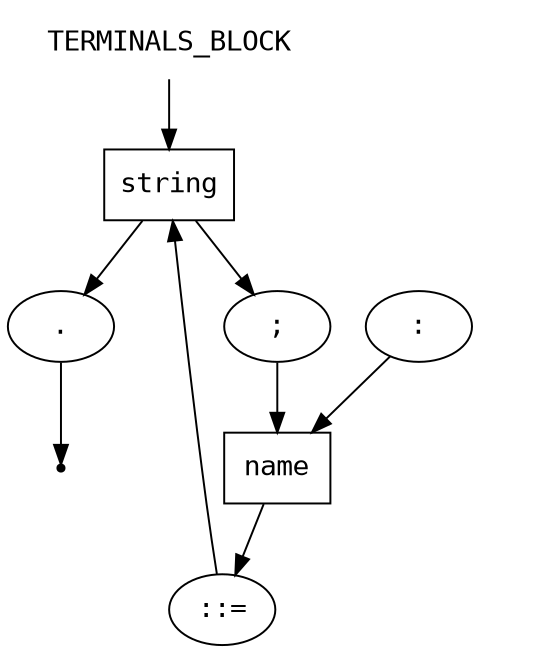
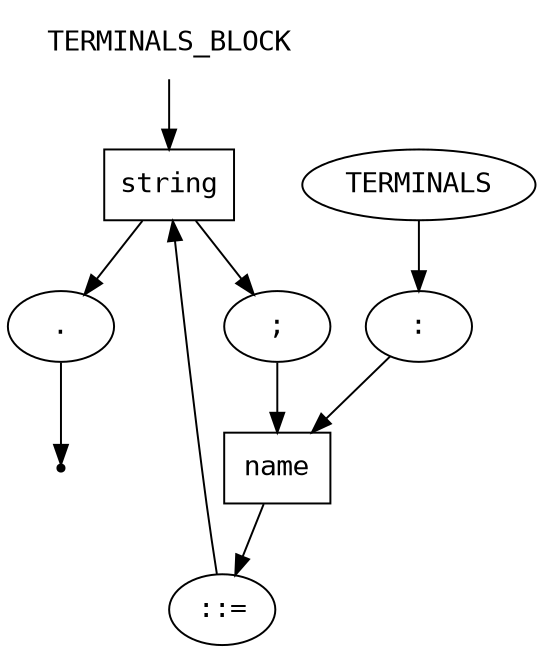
  digraph {
    fontname="DejaVu Sans Mono"
    node [fontname="DejaVu Sans Mono" shape=oval]
    edge [fontname="DejaVu Sans Mono"]
    n1 [label=TERMINALS_BLOCK shape=plaintext]
    n2 [label=string shape=box]
+   n3 [label=TERMINALS]
    n4 [label=":"]
    n5 [label=name shape=box]
    n6 [label="::="]
    n7 [label=";"]
    n8 [label="."]
    end [shape=point]
    n1 -> n2
    n2 -> n7
    n2 -> n8
+   n3 -> n4
    n4 -> n5
    n5 -> n6
    n6 -> n2
    n7 -> n5
    n8 -> end
  }
